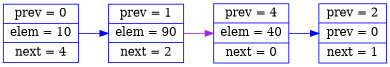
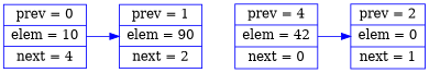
  digraph {
    rankdir=LR
    node [color=blue fontsize=14 shape=record]
    edge [color=blue]
    n1 [label="prev = 0 | elem = 10 | next = 4"]
    n2 [label="prev = 1 | elem = 90 | next = 2"]
-   n3 [label="prev = 4 | elem = 40 | next = 0"]
-   n4 [label="prev = 2 | prev = 0 | next = 1"]
+   n3 [label="prev = 4 | elem = 42 | next = 0"]
+   n4 [label="prev = 2 | elem = 0 | next = 1"]
    n1 -> n2
-   n2 -> n3 [color=purple]
    n3 -> n4
  }
